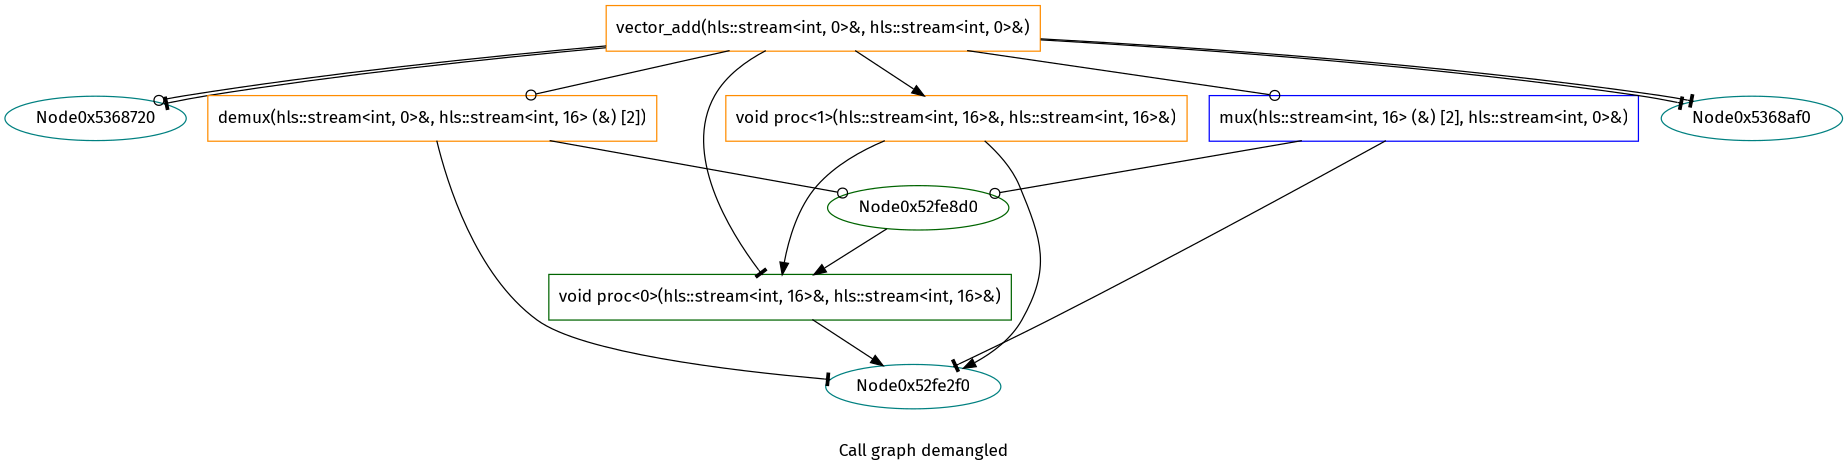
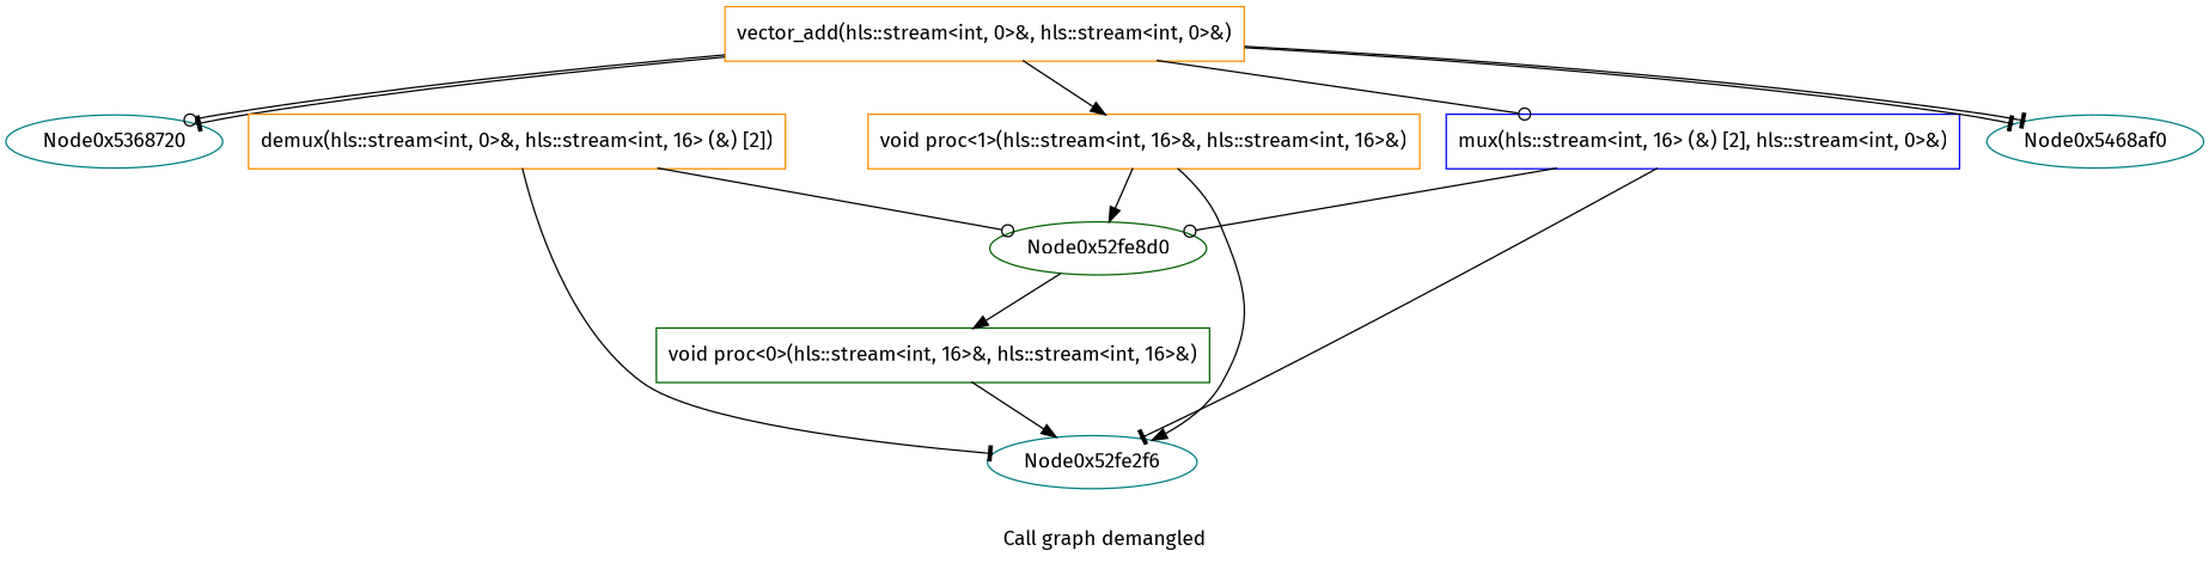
  digraph {
    fontname="Fira Sans"
    label="Call graph demangled"
    node [color=darkorange filename="../../../test.cpp" fontname="Fira Sans" shape=record]
    edge [arrowhead=tee fontname="Fira Sans"]
    n1 [demanglename=vector_add fid=1 label="{vector_add(hls::stream\<int, 0\>&, hls::stream\<int, 0\>&)}" linenumber=68 manglename=_Z10vector_addRN3hls6streamIiLi0EEES2_]
    Node0x5368720 [color=teal filename="" shape=""]
    n3 [demanglename=demux fid=2 label="{demux(hls::stream\<int, 0\>&, hls::stream\<int, 16\> (&) [2])}" linenumber=54 manglename=_Z5demuxRN3hls6streamIiLi0EEERA2_NS0_IiLi16EEE]
    n4 [color=darkgreen demanglename="proc\<0\>" fid=3 label="{void proc\<0\>(hls::stream\<int, 16\>&, hls::stream\<int, 16\>&)}" linenumber=27 manglename=_Z4procILi0EEvRN3hls6streamIiLi16EEES3_]
    n5 [demanglename="proc\<1\>" fid=4 label="{void proc\<1\>(hls::stream\<int, 16\>&, hls::stream\<int, 16\>&)}" linenumber=27 manglename=_Z4procILi1EEvRN3hls6streamIiLi16EEES3_]
    n6 [color=blue demanglename=mux fid=5 label="{mux(hls::stream\<int, 16\> (&) [2], hls::stream\<int, 0\>&)}" linenumber=40 manglename=_Z3muxRA2_N3hls6streamIiLi16EEERNS0_IiLi0EEE]
-   Node0x5368af0 [color=teal filename="" shape=""]
-   Node0x52fe2f0 [color=teal filename="" shape=""]
+   Node0x5368af0 [color=teal label=Node0x5468af0 filename="" shape=""]
+   Node0x52fe2f0 [color=teal label=Node0x52fe2f6 filename="" shape=""]
    Node0x52fe8d0 [color=darkgreen filename="" shape=""]
    n1 -> Node0x5368720 [arrowhead=odot]
    n1 -> Node0x5368720
-   n1 -> n3 [arrowhead=odot]
-   n1 -> n4
    n1 -> n5 [arrowhead=normal]
    n1 -> n6 [arrowhead=odot]
    n1 -> Node0x5368af0
    n1 -> Node0x5368af0
    n3 -> Node0x52fe2f0
    n3 -> Node0x52fe8d0 [arrowhead=odot]
    n4 -> Node0x52fe2f0 [arrowhead=normal]
    n5 -> Node0x52fe2f0 [arrowhead=normal]
-   n5 -> n4 [arrowhead=normal]
+   n5 -> Node0x52fe8d0 [arrowhead=normal]
    n6 -> Node0x52fe2f0
    n6 -> Node0x52fe8d0 [arrowhead=odot]
    Node0x52fe8d0 -> n4 [arrowhead=normal]
  }
